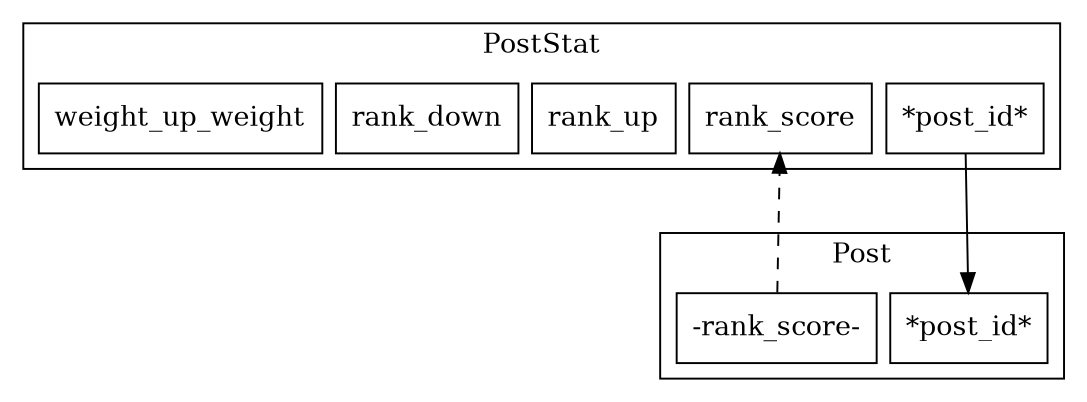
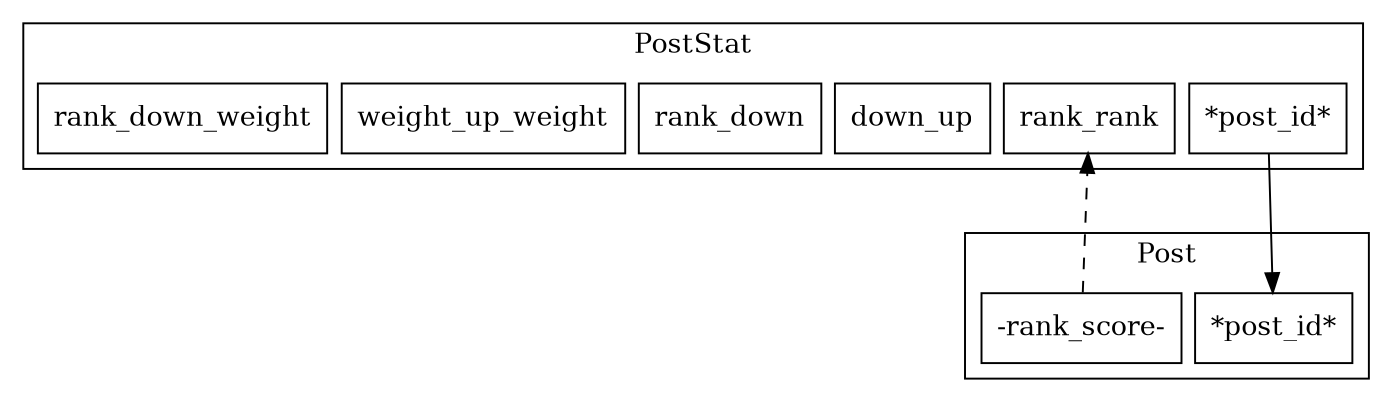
  strict digraph {
    nodesep=0.1
    ranksep=1
    node [shape=box]
    n1 [label="*post_id*"]
-   n2 [label=rank_score]
-   n3 [label=rank_up]
+   n2 [label=rank_rank]
+   n3 [label=down_up]
    n4 [label=rank_down]
    n5 [label=weight_up_weight]
+   n6 [label=rank_down_weight]
    n7 [label="*post_id*"]
    n8 [label="-rank_score-"]
    subgraph cluster_1 {
      label=PostStat
      n1
      n2
      n3
      n4
      n5
+     n6
    }
    subgraph cluster_2 {
      label=Post
      n7
      n8
    }
    n1 -> n7
    n8 -> n2 [style=dashed]
  }
